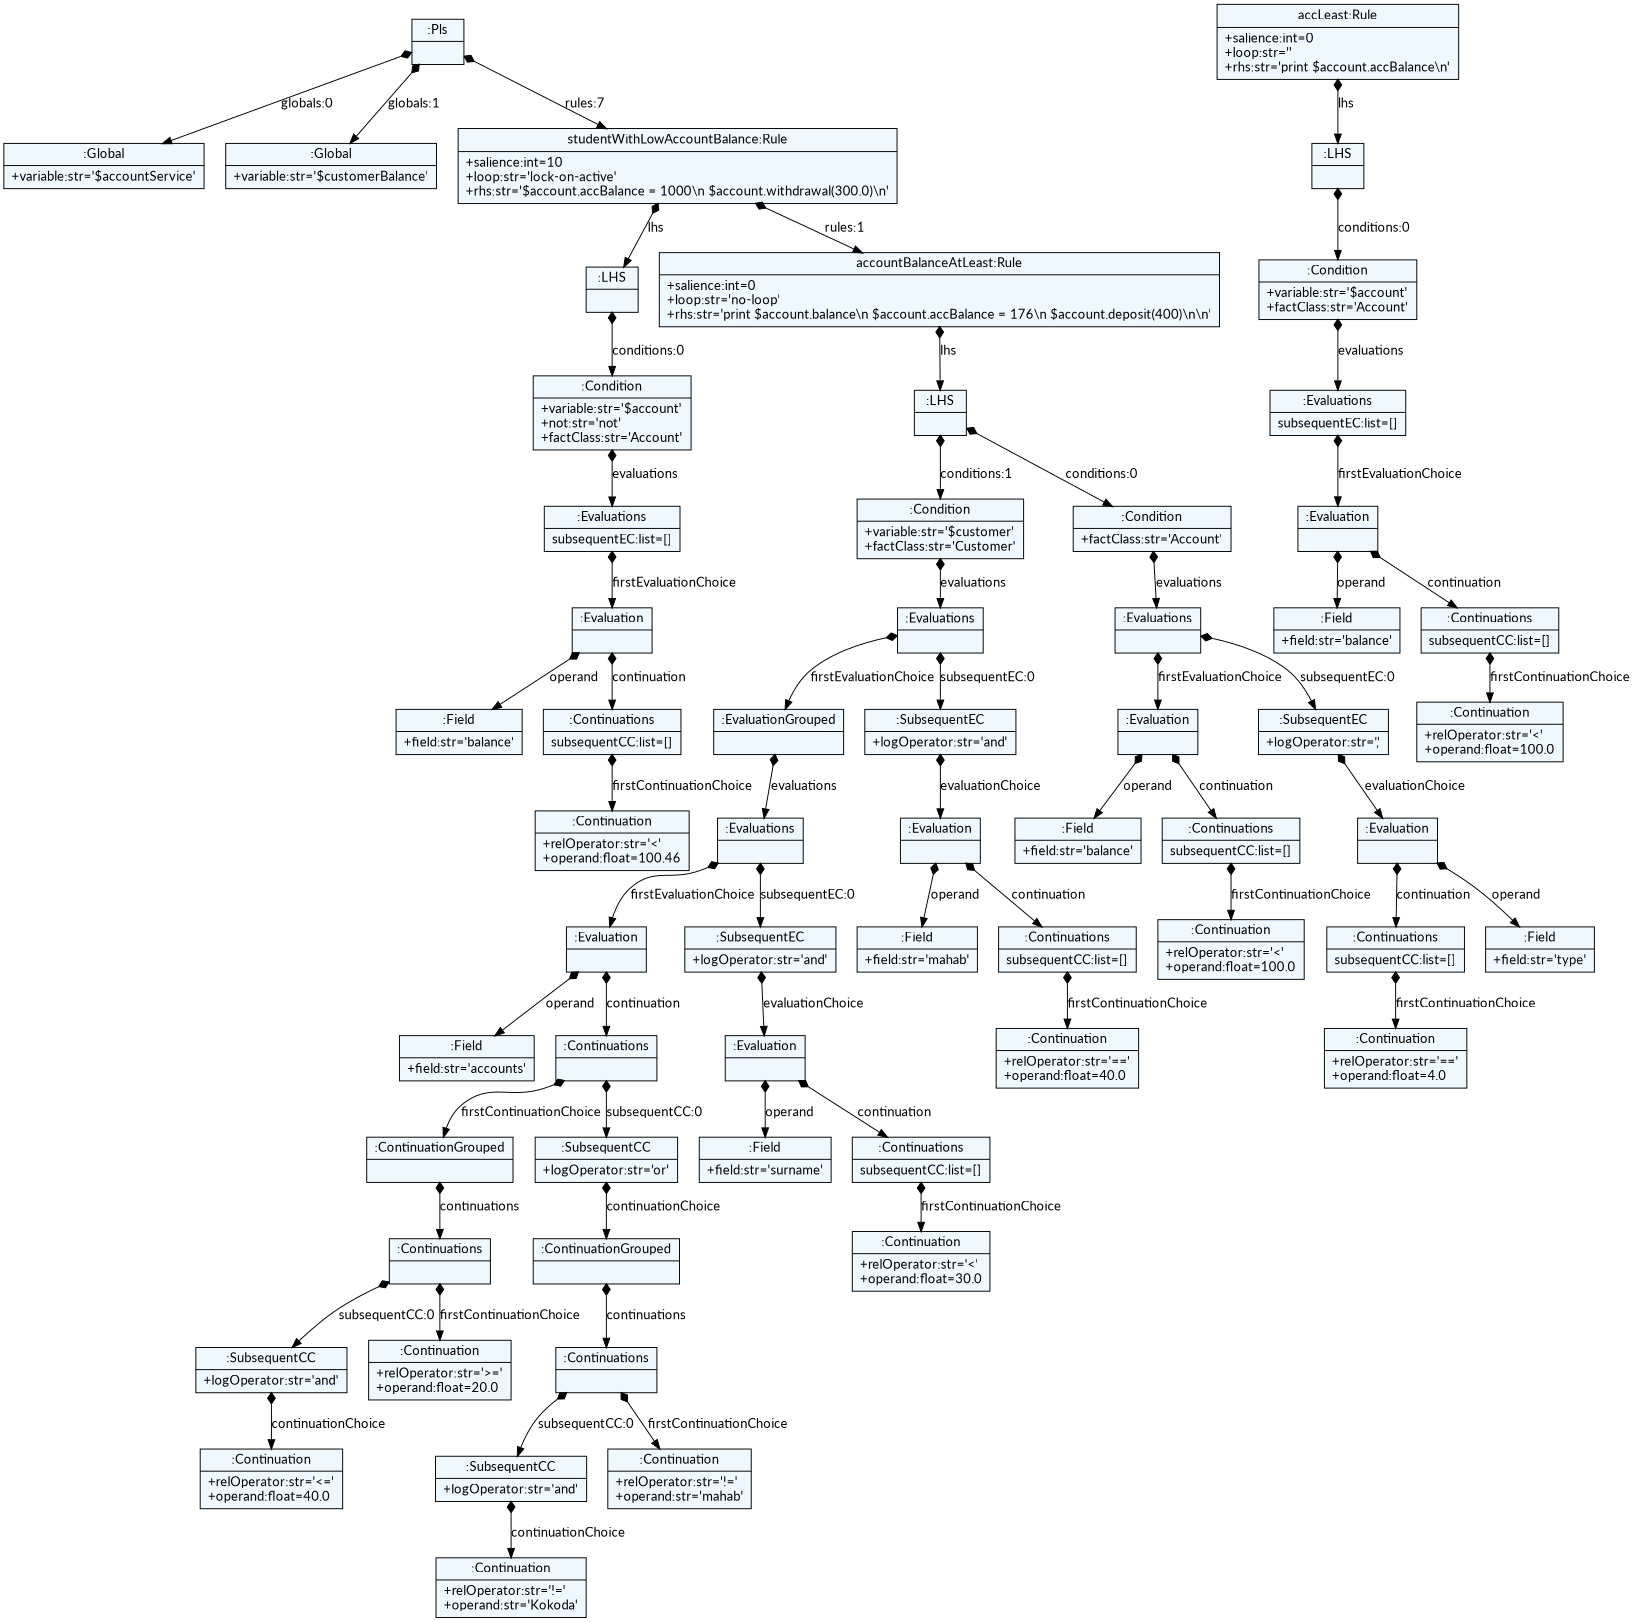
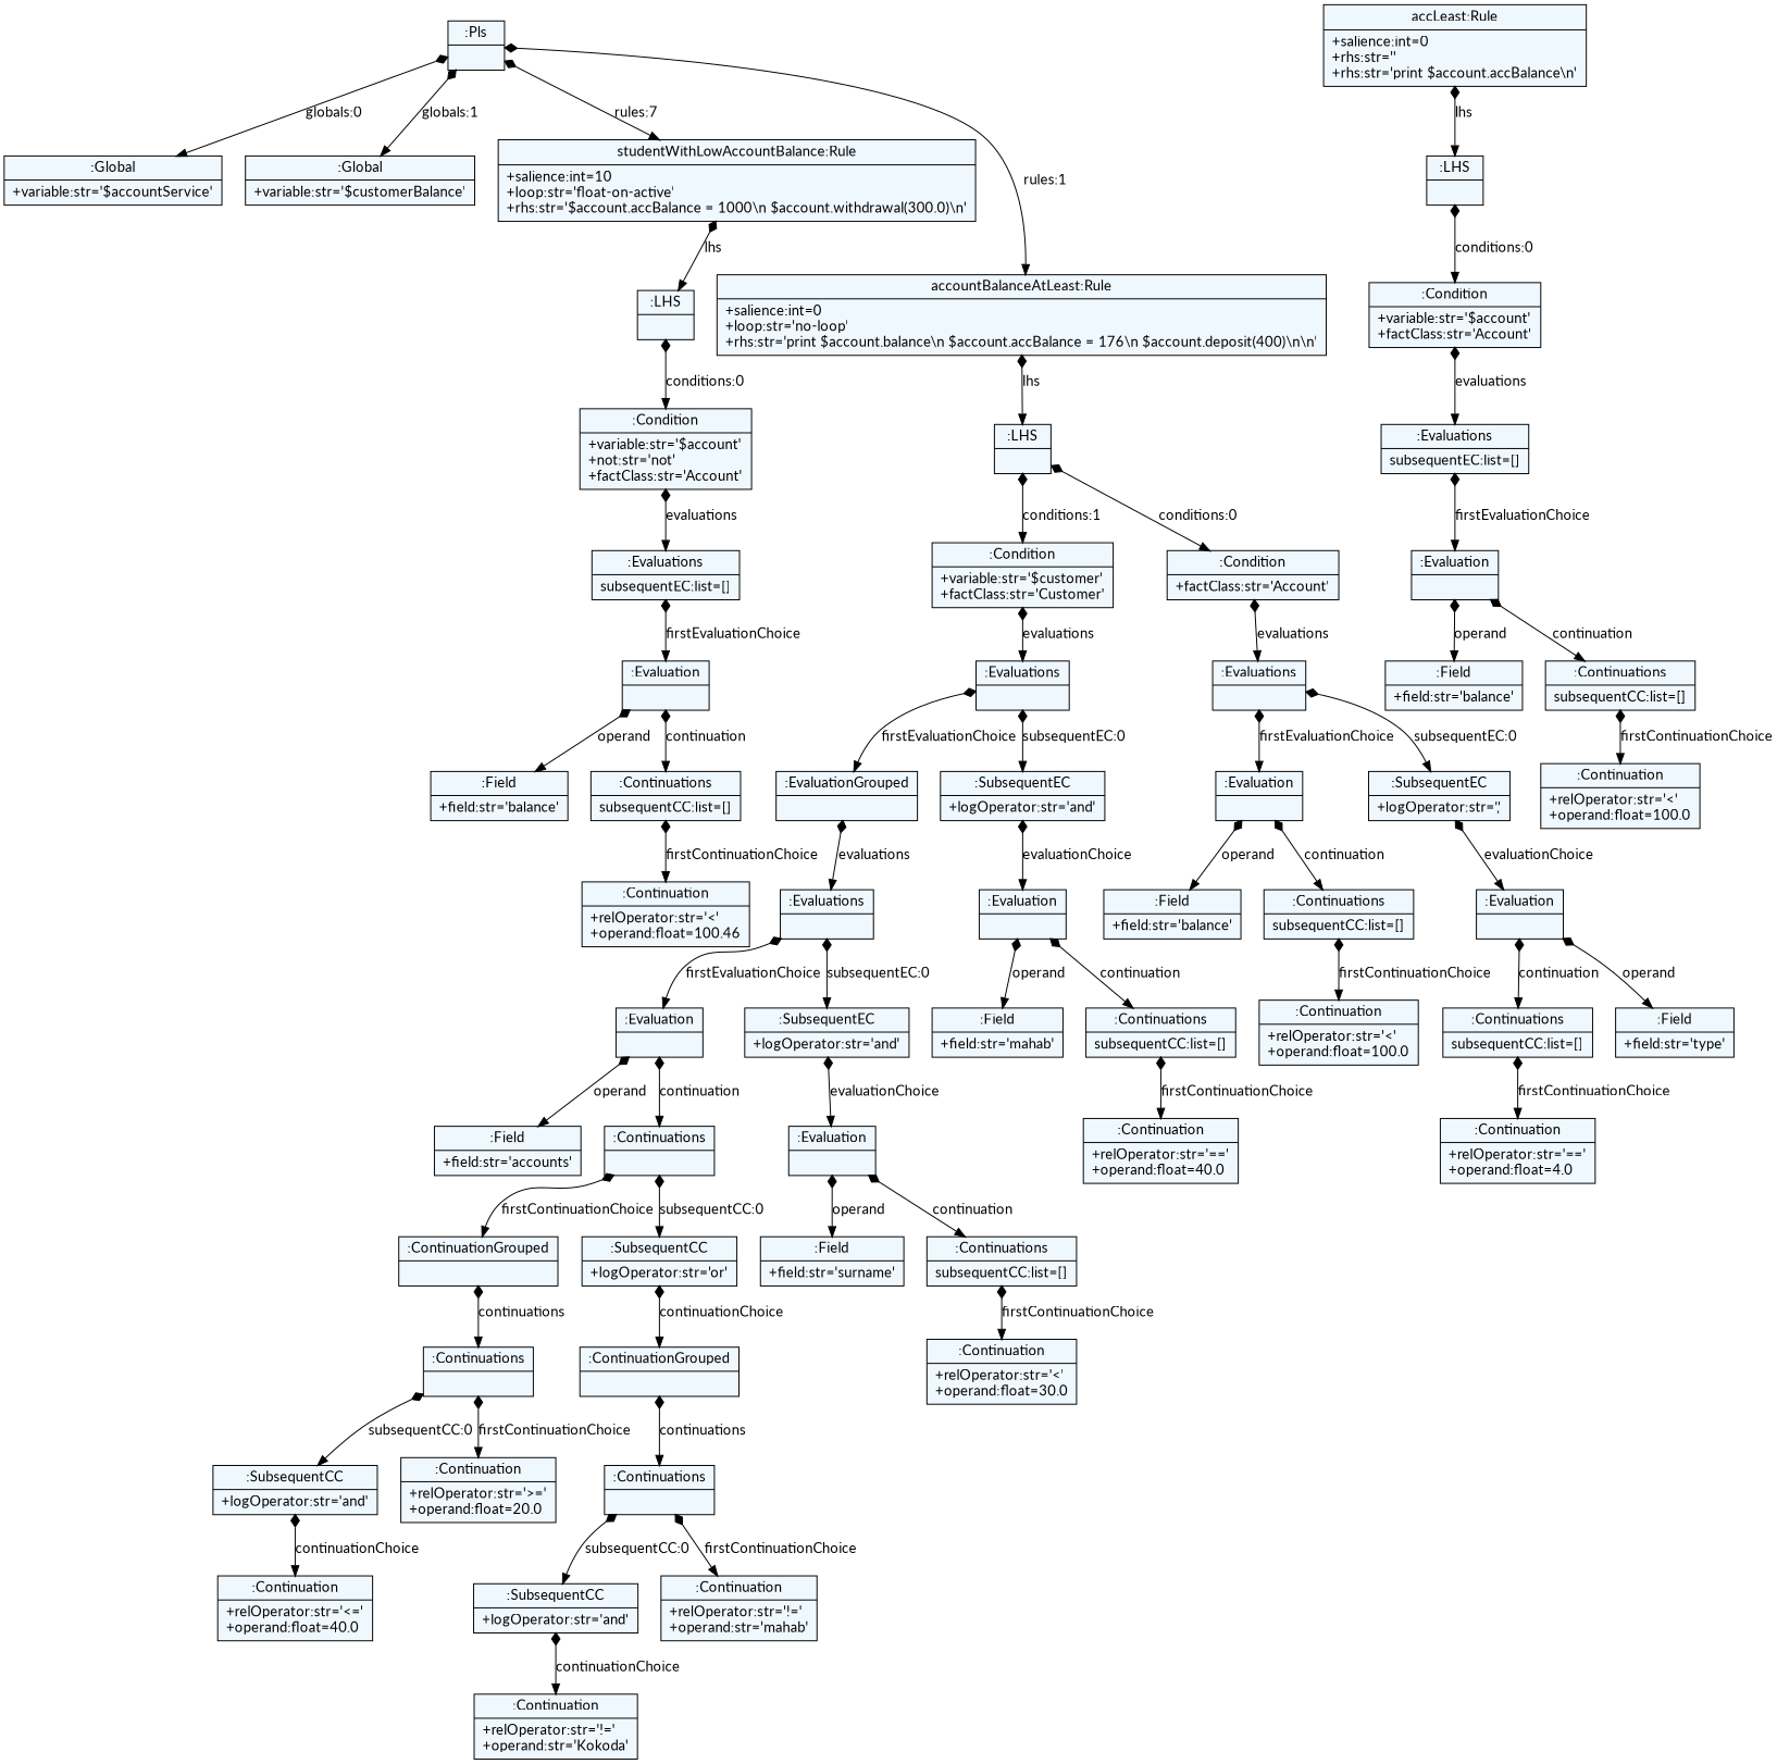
  digraph {
    fontname=Lato
    fontsize=8
    nodesep=0.3
    node [fillcolor=aliceblue fontname=Lato shape=record style=filled]
    edge [arrowtail=diamond dir=both fontname=Lato]
    n1 [label="{:Pls|}"]
    n2 [label="{:Global|+variable:str='$accountService'\l}"]
    n3 [label="{:Global|+variable:str='$customerBalance'\l}"]
-   n4 [label="{studentWithLowAccountBalance:Rule|+salience:int=10\l+loop:str='lock-on-active'\l+rhs:str='$account.accBalance = 1000\\n      $account.withdrawal(300.0)\\n'\l}"]
+   n4 [label="{studentWithLowAccountBalance:Rule|+salience:int=10\l+loop:str='float-on-active'\l+rhs:str='$account.accBalance = 1000\\n      $account.withdrawal(300.0)\\n'\l}"]
    n5 [label="{accountBalanceAtLeast:Rule|+salience:int=0\l+loop:str='no-loop'\l+rhs:str='print $account.balance\\n      $account.accBalance = 176\\n      $account.deposit(400)\\n\\n'\l}"]
    n6 [label="{:LHS|}"]
    n7 [label="{:LHS|}"]
-   n8 [label="{accLeast:Rule|+salience:int=0\l+loop:str=''\l+rhs:str='print $account.accBalance\\n'\l}"]
+   n8 [label="{accLeast:Rule|+salience:int=0\l+rhs:str=''\l+rhs:str='print $account.accBalance\\n'\l}"]
    n9 [label="{:LHS|}"]
    n10 [label="{:Condition|+variable:str='$account'\l+not:str='not'\l+factClass:str='Account'\l}"]
    n11 [label="{:Evaluations|subsequentEC:list=[]\l}"]
    n12 [label="{:Evaluation|}"]
    n13 [label="{:Field|+field:str='balance'\l}"]
    n14 [label="{:Continuations|subsequentCC:list=[]\l}"]
    n15 [label="{:Continuation|+relOperator:str='\<'\l+operand:float=100.46\l}"]
    n16 [label="{:Condition|+factClass:str='Account'\l}"]
    n17 [label="{:Condition|+variable:str='$customer'\l+factClass:str='Customer'\l}"]
    n18 [label="{:Evaluations|}"]
    n19 [label="{:Evaluations|}"]
    n20 [label="{:Evaluation|}"]
    n21 [label="{:SubsequentEC|+logOperator:str=','\l}"]
    n22 [label="{:Field|+field:str='balance'\l}"]
    n23 [label="{:Continuations|subsequentCC:list=[]\l}"]
    n24 [label="{:Evaluation|}"]
    n25 [label="{:Continuation|+relOperator:str='\<'\l+operand:float=100.0\l}"]
    n26 [label="{:Field|+field:str='type'\l}"]
    n27 [label="{:Continuations|subsequentCC:list=[]\l}"]
    n28 [label="{:Continuation|+relOperator:str='=='\l+operand:float=4.0\l}"]
    n29 [label="{:EvaluationGrouped|}"]
    n30 [label="{:SubsequentEC|+logOperator:str='and'\l}"]
    n31 [label="{:Evaluations|}"]
    n32 [label="{:Evaluation|}"]
    n33 [label="{:Evaluation|}"]
    n34 [label="{:SubsequentEC|+logOperator:str='and'\l}"]
    n35 [label="{:Field|+field:str='accounts'\l}"]
    n36 [label="{:Continuations|}"]
    n37 [label="{:Evaluation|}"]
    n38 [label="{:ContinuationGrouped|}"]
    n39 [label="{:SubsequentCC|+logOperator:str='or'\l}"]
    n40 [label="{:Continuations|}"]
    n41 [label="{:ContinuationGrouped|}"]
    n42 [label="{:Continuation|+relOperator:str='\>='\l+operand:float=20.0\l}"]
    n43 [label="{:SubsequentCC|+logOperator:str='and'\l}"]
    n44 [label="{:Continuation|+relOperator:str='\<='\l+operand:float=40.0\l}"]
    n45 [label="{:Continuations|}"]
    n46 [label="{:Continuation|+relOperator:str='!='\l+operand:str='mahab'\l}"]
    n47 [label="{:SubsequentCC|+logOperator:str='and'\l}"]
    n48 [label="{:Continuation|+relOperator:str='!='\l+operand:str='Kokoda'\l}"]
    n49 [label="{:Field|+field:str='surname'\l}"]
    n50 [label="{:Continuations|subsequentCC:list=[]\l}"]
    n51 [label="{:Continuation|+relOperator:str='\<'\l+operand:float=30.0\l}"]
    n52 [label="{:Field|+field:str='mahab'\l}"]
    n53 [label="{:Continuations|subsequentCC:list=[]\l}"]
    n54 [label="{:Continuation|+relOperator:str='=='\l+operand:float=40.0\l}"]
    n55 [label="{:Condition|+variable:str='$account'\l+factClass:str='Account'\l}"]
    n56 [label="{:Evaluations|subsequentEC:list=[]\l}"]
    n57 [label="{:Evaluation|}"]
    n58 [label="{:Field|+field:str='balance'\l}"]
    n59 [label="{:Continuations|subsequentCC:list=[]\l}"]
    n60 [label="{:Continuation|+relOperator:str='\<'\l+operand:float=100.0\l}"]
    n1 -> n2 [label="globals:0"]
    n1 -> n3 [label="globals:1"]
    n1 -> n4 [label="rules:7"]
-   n4 -> n5 [label="rules:1"]
+   n1 -> n5 [label="rules:1"]
    n4 -> n6 [label=lhs]
    n5 -> n7 [label=lhs]
    n6 -> n10 [label="conditions:0"]
    n7 -> n16 [label="conditions:0"]
    n7 -> n17 [label="conditions:1"]
    n8 -> n9 [label=lhs]
    n9 -> n55 [label="conditions:0"]
    n10 -> n11 [label=evaluations]
    n11 -> n12 [label=firstEvaluationChoice]
    n12 -> n13 [label=operand]
    n12 -> n14 [label=continuation]
    n14 -> n15 [label=firstContinuationChoice]
    n16 -> n18 [label=evaluations]
    n17 -> n19 [label=evaluations]
    n18 -> n20 [label=firstEvaluationChoice]
    n18 -> n21 [label="subsequentEC:0"]
    n19 -> n29 [label=firstEvaluationChoice]
    n19 -> n30 [label="subsequentEC:0"]
    n20 -> n22 [label=operand]
    n20 -> n23 [label=continuation]
    n21 -> n24 [label=evaluationChoice]
    n23 -> n25 [label=firstContinuationChoice]
    n24 -> n26 [label=operand]
    n24 -> n27 [label=continuation]
    n27 -> n28 [label=firstContinuationChoice]
    n29 -> n31 [label=evaluations]
    n30 -> n32 [label=evaluationChoice]
    n31 -> n33 [label=firstEvaluationChoice]
    n31 -> n34 [label="subsequentEC:0"]
    n32 -> n52 [label=operand]
    n32 -> n53 [label=continuation]
    n33 -> n35 [label=operand]
    n33 -> n36 [label=continuation]
    n34 -> n37 [label=evaluationChoice]
    n36 -> n38 [label=firstContinuationChoice]
    n36 -> n39 [label="subsequentCC:0"]
    n37 -> n49 [label=operand]
    n37 -> n50 [label=continuation]
    n38 -> n40 [label=continuations]
    n39 -> n41 [label=continuationChoice]
    n40 -> n42 [label=firstContinuationChoice]
    n40 -> n43 [label="subsequentCC:0"]
    n41 -> n45 [label=continuations]
    n43 -> n44 [label=continuationChoice]
    n45 -> n46 [label=firstContinuationChoice]
    n45 -> n47 [label="subsequentCC:0"]
    n47 -> n48 [label=continuationChoice]
    n50 -> n51 [label=firstContinuationChoice]
    n53 -> n54 [label=firstContinuationChoice]
    n55 -> n56 [label=evaluations]
    n56 -> n57 [label=firstEvaluationChoice]
    n57 -> n58 [label=operand]
    n57 -> n59 [label=continuation]
    n59 -> n60 [label=firstContinuationChoice]
  }
